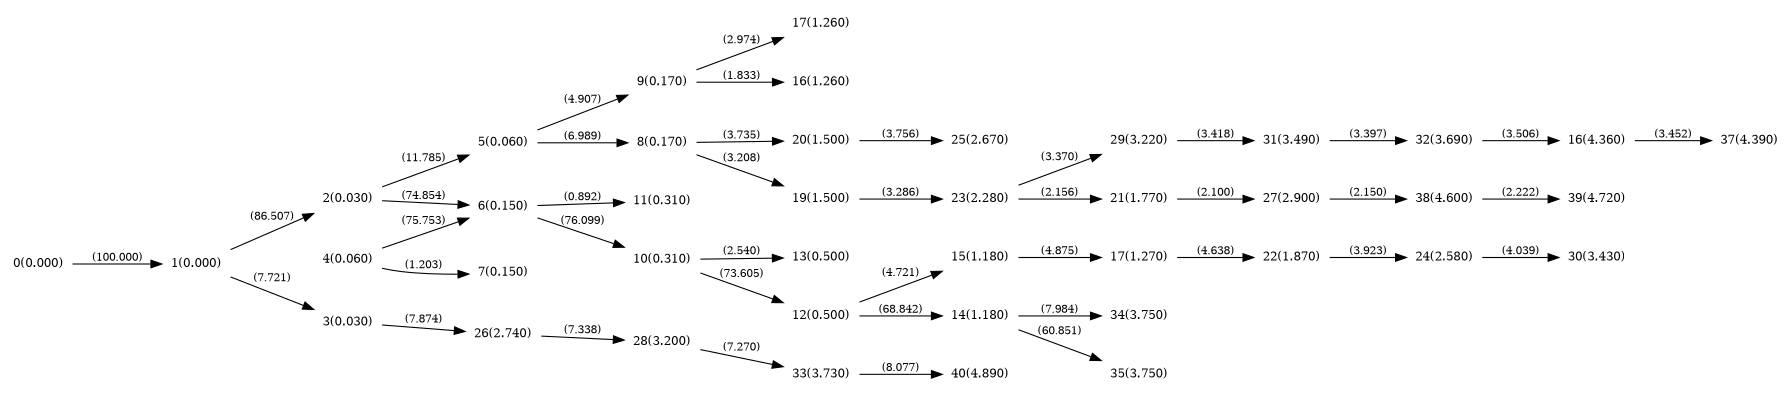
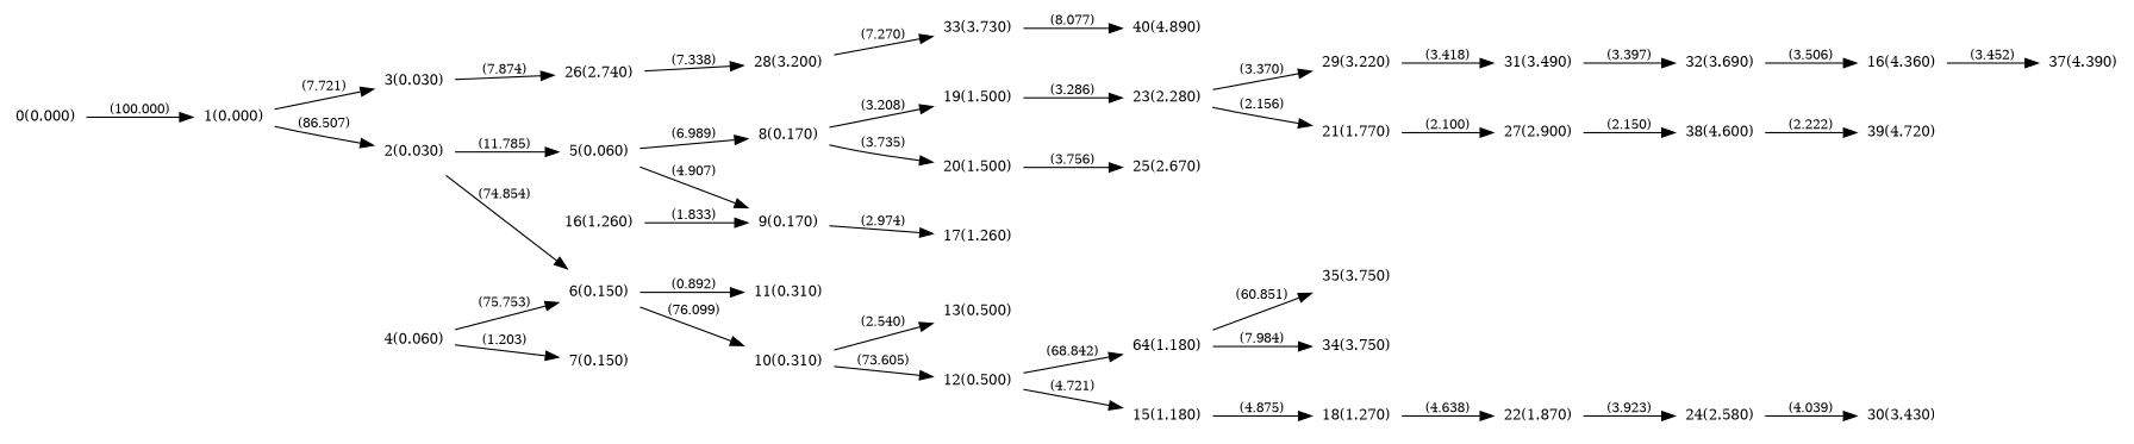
  digraph {
    rankdir=LR
    node [fontsize=11 shape=plaintext]
    edge [fontsize=10]
    n1 [label="0(0.000)"]
    n2 [label="1(0.000)"]
    n3 [label="2(0.030)"]
    n4 [label="3(0.030)"]
    n5 [label="5(0.060)"]
    n6 [label="6(0.150)"]
    n7 [label="26(2.740)"]
    n8 [label="4(0.060)"]
    n9 [label="7(0.150)"]
    n10 [label="8(0.170)"]
    n11 [label="9(0.170)"]
    n12 [label="28(3.200)"]
    n13 [label="10(0.310)"]
    n14 [label="11(0.310)"]
    n15 [label="19(1.500)"]
    n16 [label="20(1.500)"]
    n17 [label="16(1.260)"]
    n18 [label="17(1.260)"]
    n19 [label="12(0.500)"]
    n20 [label="13(0.500)"]
    n21 [label="23(2.280)"]
    n22 [label="25(2.670)"]
-   n23 [label="14(1.180)"]
+   n23 [label="64(1.180)"]
    n24 [label="15(1.180)"]
    n25 [label="34(3.750)"]
    n26 [label="35(3.750)"]
-   n27 [label="17(1.270)"]
+   n27 [label="18(1.270)"]
    n28 [label="21(1.770)"]
    n29 [label="27(2.900)"]
    n30 [label="22(1.870)"]
    n31 [label="24(2.580)"]
    n32 [label="29(3.220)"]
    n33 [label="38(4.600)"]
    n34 [label="30(3.430)"]
    n35 [label="31(3.490)"]
    n36 [label="33(3.730)"]
    n37 [label="39(4.720)"]
    n38 [label="40(4.890)"]
    n39 [label="32(3.690)"]
    n40 [label="16(4.360)"]
    n41 [label="37(4.390)"]
    n1 -> n2 [label="(100.000)"]
    n2 -> n3 [label="(86.507)"]
    n2 -> n4 [label="(7.721)"]
    n3 -> n5 [label="(11.785)"]
    n3 -> n6 [label="(74.854)"]
    n4 -> n7 [label="(7.874)"]
    n5 -> n10 [label="(6.989)"]
    n5 -> n11 [label="(4.907)"]
    n6 -> n13 [label="(76.099)"]
    n6 -> n14 [label="(0.892)"]
    n7 -> n12 [label="(7.338)"]
    n8 -> n6 [label="(75.753)"]
    n8 -> n9 [label="(1.203)"]
    n10 -> n15 [label="(3.208)"]
    n10 -> n16 [label="(3.735)"]
-   n11 -> n17 [label="(1.833)"]
+   n17 -> n11 [label="(1.833)"]
    n11 -> n18 [label="(2.974)"]
    n12 -> n36 [label="(7.270)"]
    n13 -> n19 [label="(73.605)"]
    n13 -> n20 [label="(2.540)"]
    n15 -> n21 [label="(3.286)"]
    n16 -> n22 [label="(3.756)"]
    n19 -> n23 [label="(68.842)"]
    n19 -> n24 [label="(4.721)"]
    n21 -> n28 [label="(2.156)"]
    n21 -> n32 [label="(3.370)"]
    n23 -> n25 [label="(7.984)"]
    n23 -> n26 [label="(60.851)"]
    n24 -> n27 [label="(4.875)"]
    n27 -> n30 [label="(4.638)"]
    n28 -> n29 [label="(2.100)"]
    n29 -> n33 [label="(2.150)"]
    n30 -> n31 [label="(3.923)"]
    n31 -> n34 [label="(4.039)"]
    n32 -> n35 [label="(3.418)"]
    n33 -> n37 [label="(2.222)"]
    n35 -> n39 [label="(3.397)"]
    n36 -> n38 [label="(8.077)"]
    n39 -> n40 [label="(3.506)"]
    n40 -> n41 [label="(3.452)"]
  }
